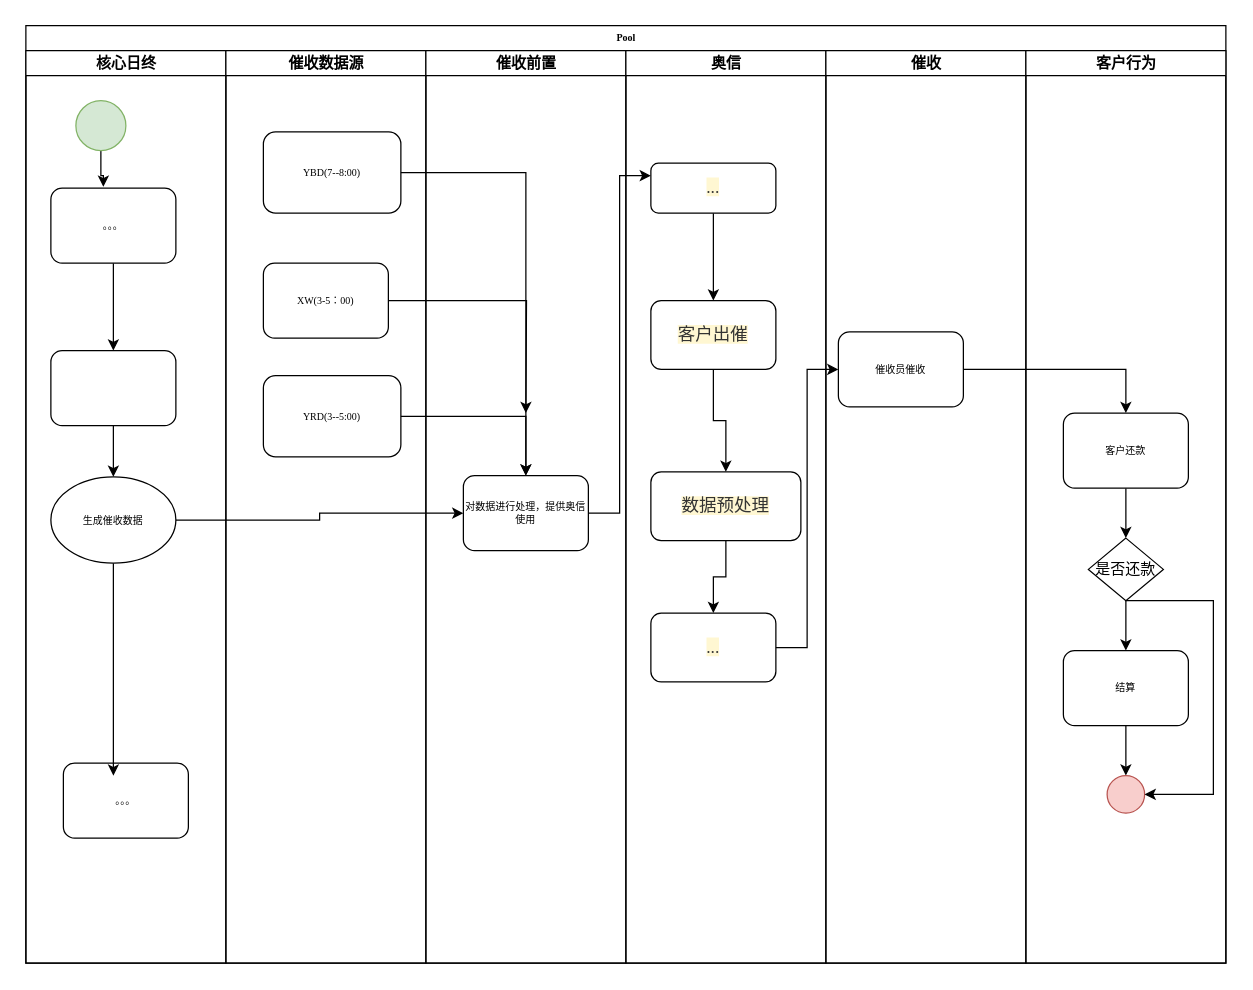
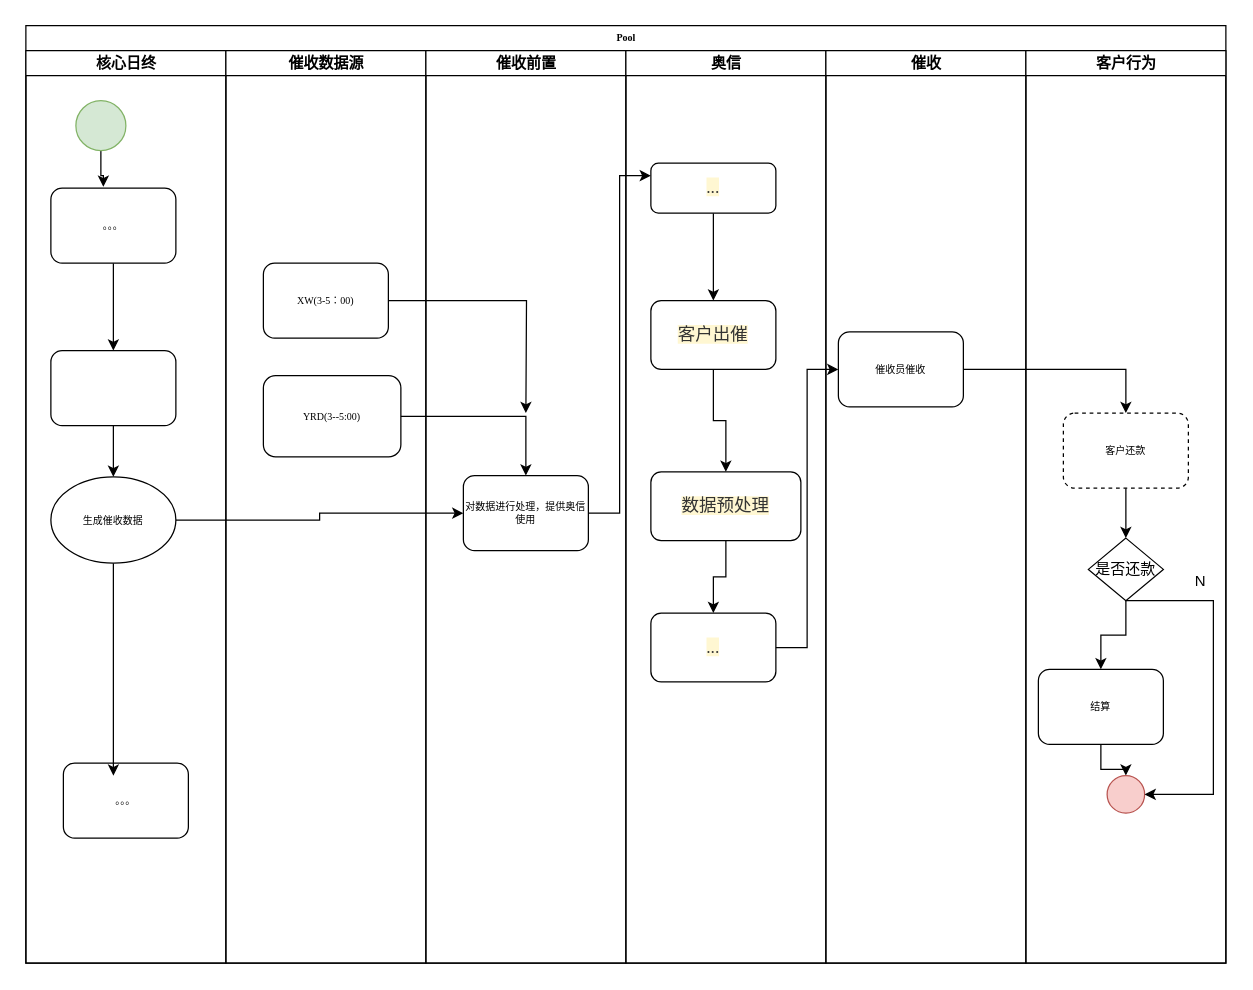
  <mxCell id="0" />
  <mxCell id="1" parent="0" />
  <mxCell id="2" value="Pool" style="swimlane;html=1;childLayout=stackLayout;startSize=20;rounded=0;shadow=0;labelBackgroundColor=none;strokeWidth=1;fontFamily=Verdana;fontSize=8;align=center;" parent="1" vertex="1"><mxGeometry x="20" y="20" width="960" height="750" as="geometry" /></mxCell>
  <mxCell id="3" value="核心日终" style="swimlane;html=1;startSize=20;" parent="2" vertex="1"><mxGeometry y="20" width="160" height="730" as="geometry" /></mxCell>
  <mxCell id="4" style="edgeStyle=orthogonalEdgeStyle;rounded=0;orthogonalLoop=1;jettySize=auto;html=1;exitX=0.5;exitY=1;exitDx=0;exitDy=0;entryX=0.5;entryY=0;entryDx=0;entryDy=0;" edge="1" parent="3" source="5" target="10"><mxGeometry relative="1" as="geometry" /></mxCell>
  <mxCell id="5" value="。。。" style="rounded=1;whiteSpace=wrap;html=1;shadow=0;labelBackgroundColor=none;strokeWidth=1;fontFamily=Verdana;fontSize=8;align=center;" parent="3" vertex="1"><mxGeometry x="20" y="110" width="100" height="60" as="geometry" /></mxCell>
  <mxCell id="6" value="。。。" style="rounded=1;whiteSpace=wrap;html=1;shadow=0;labelBackgroundColor=none;strokeWidth=1;fontFamily=Verdana;fontSize=8;align=center;" parent="3" vertex="1"><mxGeometry x="30" y="570" width="100" height="60" as="geometry" /></mxCell>
  <mxCell id="7" style="edgeStyle=orthogonalEdgeStyle;rounded=0;orthogonalLoop=1;jettySize=auto;html=1;entryX=0.4;entryY=0.167;entryDx=0;entryDy=0;entryPerimeter=0;" edge="1" parent="3" source="8" target="6"><mxGeometry relative="1" as="geometry" /></mxCell>
  <mxCell id="8" value="生成催收数据" style="ellipse;whiteSpace=wrap;html=1;shadow=0;labelBackgroundColor=none;strokeWidth=1;fontFamily=Verdana;fontSize=8;align=center;" vertex="1" parent="3"><mxGeometry x="20" y="341" width="100" height="69" as="geometry" /></mxCell>
  <mxCell id="9" style="edgeStyle=orthogonalEdgeStyle;rounded=0;orthogonalLoop=1;jettySize=auto;html=1;entryX=0.5;entryY=0;entryDx=0;entryDy=0;" edge="1" parent="3" source="10" target="8"><mxGeometry relative="1" as="geometry" /></mxCell>
  <mxCell id="10" value="" style="rounded=1;whiteSpace=wrap;html=1;shadow=0;labelBackgroundColor=none;strokeWidth=1;fontFamily=Verdana;fontSize=8;align=center;" vertex="1" parent="3"><mxGeometry x="20" y="240" width="100" height="60" as="geometry" /></mxCell>
  <mxCell id="11" style="edgeStyle=orthogonalEdgeStyle;rounded=0;orthogonalLoop=1;jettySize=auto;html=1;entryX=0.42;entryY=-0.017;entryDx=0;entryDy=0;entryPerimeter=0;" edge="1" parent="3" source="12" target="5"><mxGeometry relative="1" as="geometry" /></mxCell>
  <mxCell id="12" value="" style="ellipse;whiteSpace=wrap;html=1;aspect=fixed;fillColor=#d5e8d4;strokeColor=#82b366;" vertex="1" parent="3"><mxGeometry x="40" y="40" width="40" height="40" as="geometry" /></mxCell>
  <mxCell id="13" value="催收数据源" style="swimlane;html=1;startSize=20;" parent="2" vertex="1"><mxGeometry x="160" y="20" width="160" height="730" as="geometry" /></mxCell>
- <mxCell id="14" value="YBD(7--8:00)" style="rounded=1;whiteSpace=wrap;html=1;shadow=0;labelBackgroundColor=none;strokeWidth=1;fontFamily=Verdana;fontSize=8;align=center;" parent="13" vertex="1"><mxGeometry x="30" y="65" width="110" height="65" as="geometry" /></mxCell>
  <mxCell id="15" value="XW(3-5：00)" style="rounded=1;whiteSpace=wrap;html=1;shadow=0;labelBackgroundColor=none;strokeWidth=1;fontFamily=Verdana;fontSize=8;align=center;" vertex="1" parent="13"><mxGeometry x="30" y="170" width="100" height="60" as="geometry" /></mxCell>
  <mxCell id="16" value="YRD(3--5:00)" style="rounded=1;whiteSpace=wrap;html=1;shadow=0;labelBackgroundColor=none;strokeWidth=1;fontFamily=Verdana;fontSize=8;align=center;" vertex="1" parent="13"><mxGeometry x="30" y="260" width="110" height="65" as="geometry" /></mxCell>
  <mxCell id="17" value="催收前置" style="swimlane;html=1;startSize=20;" parent="2" vertex="1"><mxGeometry x="320" y="20" width="160" height="730" as="geometry" /></mxCell>
  <mxCell id="18" value="对数据进行处理，提供奥信使用" style="rounded=1;whiteSpace=wrap;html=1;shadow=0;labelBackgroundColor=none;strokeWidth=1;fontFamily=Verdana;fontSize=8;align=center;" parent="17" vertex="1"><mxGeometry x="30" y="340" width="100" height="60" as="geometry" /></mxCell>
  <mxCell id="19" value="奥信" style="swimlane;html=1;startSize=20;" parent="2" vertex="1"><mxGeometry x="480" y="20" width="160" height="730" as="geometry" /></mxCell>
  <mxCell id="20" style="edgeStyle=orthogonalEdgeStyle;rounded=0;orthogonalLoop=1;jettySize=auto;html=1;entryX=0.5;entryY=0;entryDx=0;entryDy=0;" edge="1" parent="19" source="21" target="23"><mxGeometry relative="1" as="geometry" /></mxCell>
  <mxCell id="21" value="&lt;span style=&quot;color: rgb(51 , 51 , 51) ; font-family: &amp;#34;segoe ui&amp;#34; , &amp;#34;helvetica neue&amp;#34; , &amp;#34;helvetica&amp;#34; , &amp;#34;arial&amp;#34; , &amp;#34;verdana&amp;#34; , &amp;#34;microsoft yahei&amp;#34; , &amp;#34;hiragino sans gb&amp;#34; , ; font-size: 14px ; white-space: pre-wrap ; background-color: rgb(255 , 247 , 210)&quot;&gt;客户出催&lt;/span&gt;" style="rounded=1;whiteSpace=wrap;html=1;shadow=0;labelBackgroundColor=none;strokeWidth=1;fontFamily=Verdana;fontSize=8;align=center;" parent="19" vertex="1"><mxGeometry x="20" y="200" width="100" height="55" as="geometry" /></mxCell>
  <mxCell id="22" style="edgeStyle=orthogonalEdgeStyle;rounded=0;orthogonalLoop=1;jettySize=auto;html=1;entryX=0.5;entryY=0;entryDx=0;entryDy=0;" edge="1" parent="19" source="23" target="26"><mxGeometry relative="1" as="geometry" /></mxCell>
  <mxCell id="23" value="&lt;span style=&quot;color: rgb(51 , 51 , 51) ; font-family: &amp;#34;segoe ui&amp;#34; , &amp;#34;helvetica neue&amp;#34; , &amp;#34;helvetica&amp;#34; , &amp;#34;arial&amp;#34; , &amp;#34;verdana&amp;#34; , &amp;#34;microsoft yahei&amp;#34; , &amp;#34;hiragino sans gb&amp;#34; , ; font-size: 14px ; white-space: pre-wrap ; background-color: rgb(255 , 247 , 210)&quot;&gt;数据预处理&lt;/span&gt;" style="rounded=1;whiteSpace=wrap;html=1;shadow=0;labelBackgroundColor=none;strokeWidth=1;fontFamily=Verdana;fontSize=8;align=center;" vertex="1" parent="19"><mxGeometry x="20" y="337" width="120" height="55" as="geometry" /></mxCell>
  <mxCell id="24" style="edgeStyle=orthogonalEdgeStyle;rounded=0;orthogonalLoop=1;jettySize=auto;html=1;entryX=0.5;entryY=0;entryDx=0;entryDy=0;" edge="1" parent="19" source="25" target="21"><mxGeometry relative="1" as="geometry" /></mxCell>
  <mxCell id="25" value="&lt;span style=&quot;color: rgb(51 , 51 , 51) ; font-family: &amp;#34;segoe ui&amp;#34; , &amp;#34;helvetica neue&amp;#34; , &amp;#34;helvetica&amp;#34; , &amp;#34;arial&amp;#34; , &amp;#34;verdana&amp;#34; , &amp;#34;microsoft yahei&amp;#34; , &amp;#34;hiragino sans gb&amp;#34; , ; font-size: 14px ; white-space: pre-wrap ; background-color: rgb(255 , 247 , 210)&quot;&gt;...&lt;/span&gt;" style="rounded=1;whiteSpace=wrap;html=1;shadow=0;labelBackgroundColor=none;strokeWidth=1;fontFamily=Verdana;fontSize=8;align=center;" vertex="1" parent="19"><mxGeometry x="20" y="90" width="100" height="40" as="geometry" /></mxCell>
  <mxCell id="26" value="&lt;span style=&quot;color: rgb(51 , 51 , 51) ; font-family: &amp;#34;segoe ui&amp;#34; , &amp;#34;helvetica neue&amp;#34; , &amp;#34;helvetica&amp;#34; , &amp;#34;arial&amp;#34; , &amp;#34;verdana&amp;#34; , &amp;#34;microsoft yahei&amp;#34; , &amp;#34;hiragino sans gb&amp;#34; , ; font-size: 14px ; white-space: pre-wrap ; background-color: rgb(255 , 247 , 210)&quot;&gt;...&lt;/span&gt;" style="rounded=1;whiteSpace=wrap;html=1;shadow=0;labelBackgroundColor=none;strokeWidth=1;fontFamily=Verdana;fontSize=8;align=center;" vertex="1" parent="19"><mxGeometry x="20" y="450" width="100" height="55" as="geometry" /></mxCell>
  <mxCell id="27" value="催收" style="swimlane;html=1;startSize=20;" parent="2" vertex="1"><mxGeometry x="640" y="20" width="160" height="730" as="geometry" /></mxCell>
  <mxCell id="28" value="催收员催收" style="rounded=1;whiteSpace=wrap;html=1;shadow=0;labelBackgroundColor=none;strokeWidth=1;fontFamily=Verdana;fontSize=8;align=center;" parent="27" vertex="1"><mxGeometry x="10" y="225" width="100" height="60" as="geometry" /></mxCell>
  <mxCell id="29" value="客户行为" style="swimlane;html=1;startSize=20;" parent="2" vertex="1"><mxGeometry x="800" y="20" width="160" height="730" as="geometry" /></mxCell>
  <mxCell id="30" style="edgeStyle=orthogonalEdgeStyle;rounded=0;orthogonalLoop=1;jettySize=auto;html=1;exitX=0.5;exitY=1;exitDx=0;exitDy=0;entryX=0.5;entryY=0;entryDx=0;entryDy=0;" edge="1" parent="29" source="31" target="33"><mxGeometry relative="1" as="geometry" /></mxCell>
- <mxCell id="31" value="客户还款" style="rounded=1;whiteSpace=wrap;html=1;shadow=0;labelBackgroundColor=none;strokeWidth=1;fontFamily=Verdana;fontSize=8;align=center;" vertex="1" parent="29"><mxGeometry x="30" y="290" width="100" height="60" as="geometry" /></mxCell>
+ <mxCell id="31" value="客户还款" style="rounded=1;whiteSpace=wrap;html=1;shadow=0;labelBackgroundColor=none;strokeWidth=1;fontFamily=Verdana;fontSize=8;align=center;dashed=1;" vertex="1" parent="29"><mxGeometry x="30" y="290" width="100" height="60" as="geometry" /></mxCell>
  <mxCell id="32" style="edgeStyle=orthogonalEdgeStyle;rounded=0;orthogonalLoop=1;jettySize=auto;html=1;entryX=0.5;entryY=0;entryDx=0;entryDy=0;" edge="1" parent="29" source="33" target="35"><mxGeometry relative="1" as="geometry" /></mxCell>
  <mxCell id="33" value="是否还款" style="rhombus;whiteSpace=wrap;html=1;" vertex="1" parent="29"><mxGeometry x="50" y="390" width="60" height="50" as="geometry" /></mxCell>
  <mxCell id="34" style="edgeStyle=orthogonalEdgeStyle;rounded=0;orthogonalLoop=1;jettySize=auto;html=1;entryX=0.5;entryY=0;entryDx=0;entryDy=0;" edge="1" parent="29" source="35" target="36"><mxGeometry relative="1" as="geometry" /></mxCell>
- <mxCell id="35" value="结算" style="rounded=1;whiteSpace=wrap;html=1;shadow=0;labelBackgroundColor=none;strokeWidth=1;fontFamily=Verdana;fontSize=8;align=center;" vertex="1" parent="29"><mxGeometry x="30" y="480" width="100" height="60" as="geometry" /></mxCell>
+ <mxCell id="35" value="结算" style="rounded=1;whiteSpace=wrap;html=1;shadow=0;labelBackgroundColor=none;strokeWidth=1;fontFamily=Verdana;fontSize=8;align=center;" vertex="1" parent="29"><mxGeometry x="10" y="495" width="100" height="60" as="geometry" /></mxCell>
  <mxCell id="36" value="" style="ellipse;whiteSpace=wrap;html=1;aspect=fixed;fillColor=#f8cecc;strokeColor=#b85450;" vertex="1" parent="29"><mxGeometry x="65" y="580" width="30" height="30" as="geometry" /></mxCell>
  <mxCell id="37" style="edgeStyle=orthogonalEdgeStyle;rounded=0;orthogonalLoop=1;jettySize=auto;html=1;entryX=1;entryY=0.5;entryDx=0;entryDy=0;" edge="1" parent="29" source="33" target="36"><mxGeometry relative="1" as="geometry"><mxPoint x="150" y="590" as="targetPoint" /><Array as="points"><mxPoint x="150" y="440" /><mxPoint x="150" y="595" /></Array></mxGeometry></mxCell>
- <mxCell id="39" style="edgeStyle=orthogonalEdgeStyle;rounded=0;orthogonalLoop=1;jettySize=auto;html=1;entryX=0.5;entryY=0;entryDx=0;entryDy=0;" edge="1" parent="2" source="14" target="18"><mxGeometry relative="1" as="geometry" /></mxCell>
+ <mxCell id="38" value="N" style="text;html=1;strokeColor=none;fillColor=none;align=center;verticalAlign=middle;whiteSpace=wrap;rounded=0;" vertex="1" parent="29"><mxGeometry x="120" y="415" width="40" height="20" as="geometry" /></mxCell>
  <mxCell id="40" style="edgeStyle=orthogonalEdgeStyle;rounded=0;orthogonalLoop=1;jettySize=auto;html=1;" edge="1" parent="2" source="16" target="18"><mxGeometry relative="1" as="geometry" /></mxCell>
  <mxCell id="41" style="edgeStyle=orthogonalEdgeStyle;rounded=0;orthogonalLoop=1;jettySize=auto;html=1;" edge="1" parent="2" source="8" target="18"><mxGeometry relative="1" as="geometry" /></mxCell>
  <mxCell id="42" style="edgeStyle=orthogonalEdgeStyle;rounded=0;orthogonalLoop=1;jettySize=auto;html=1;entryX=0;entryY=0.25;entryDx=0;entryDy=0;" edge="1" parent="2" source="18" target="25"><mxGeometry relative="1" as="geometry" /></mxCell>
  <mxCell id="43" style="edgeStyle=orthogonalEdgeStyle;rounded=0;orthogonalLoop=1;jettySize=auto;html=1;entryX=0;entryY=0.5;entryDx=0;entryDy=0;" edge="1" parent="2" source="26" target="28"><mxGeometry relative="1" as="geometry" /></mxCell>
  <mxCell id="44" style="edgeStyle=orthogonalEdgeStyle;rounded=0;orthogonalLoop=1;jettySize=auto;html=1;" edge="1" parent="2" source="28" target="31"><mxGeometry relative="1" as="geometry" /></mxCell>
  <mxCell id="45" style="edgeStyle=orthogonalEdgeStyle;rounded=0;orthogonalLoop=1;jettySize=auto;html=1;" edge="1" parent="1" source="15"><mxGeometry relative="1" as="geometry"><mxPoint x="420" y="330" as="targetPoint" /></mxGeometry></mxCell>
